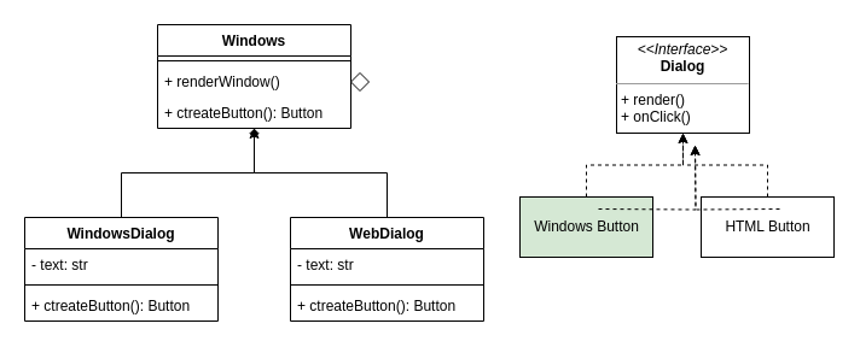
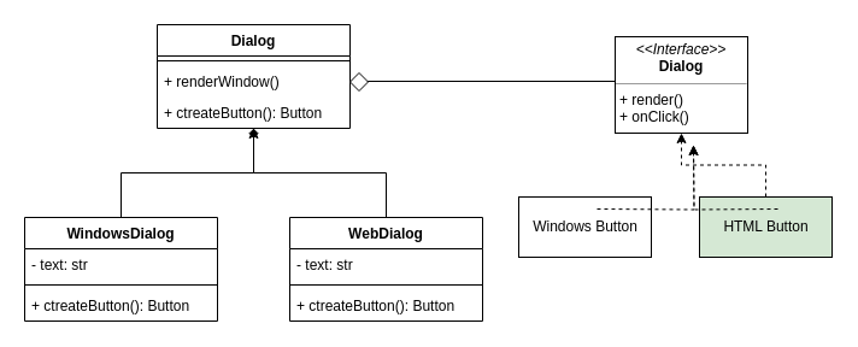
  <mxCell id="0" />
  <mxCell id="1" parent="0" />
- <mxCell id="2" value="Windows" style="swimlane;fontStyle=1;align=center;verticalAlign=top;childLayout=stackLayout;horizontal=1;startSize=26;horizontalStack=0;resizeParent=1;resizeParentMax=0;resizeLast=0;collapsible=1;marginBottom=0;" parent="1" vertex="1"><mxGeometry x="130" y="20" width="160" height="86" as="geometry"><mxRectangle x="130" y="330" width="70" height="26" as="alternateBounds" /></mxGeometry></mxCell>
+ <mxCell id="2" value="Dialog" style="swimlane;fontStyle=1;align=center;verticalAlign=top;childLayout=stackLayout;horizontal=1;startSize=26;horizontalStack=0;resizeParent=1;resizeParentMax=0;resizeLast=0;collapsible=1;marginBottom=0;" parent="1" vertex="1"><mxGeometry x="130" y="20" width="160" height="86" as="geometry"><mxRectangle x="130" y="330" width="70" height="26" as="alternateBounds" /></mxGeometry></mxCell>
  <mxCell id="3" value="" style="line;strokeWidth=1;fillColor=none;align=left;verticalAlign=middle;spacingTop=-1;spacingLeft=3;spacingRight=3;rotatable=0;labelPosition=right;points=[];portConstraint=eastwest;" parent="2" vertex="1"><mxGeometry y="26" width="160" height="8" as="geometry" /></mxCell>
  <mxCell id="4" value="+ renderWindow()&#10;" style="text;strokeColor=none;fillColor=none;align=left;verticalAlign=top;spacingLeft=4;spacingRight=4;overflow=hidden;rotatable=0;points=[[0,0.5],[1,0.5]];portConstraint=eastwest;" parent="2" vertex="1"><mxGeometry y="34" width="160" height="26" as="geometry" /></mxCell>
  <mxCell id="5" value="+ ctreateButton(): Button" style="text;strokeColor=none;fillColor=none;align=left;verticalAlign=top;spacingLeft=4;spacingRight=4;overflow=hidden;rotatable=0;points=[[0,0.5],[1,0.5]];portConstraint=eastwest;" parent="2" vertex="1"><mxGeometry y="60" width="160" height="26" as="geometry" /></mxCell>
  <mxCell id="6" style="edgeStyle=orthogonalEdgeStyle;rounded=0;orthogonalLoop=1;jettySize=auto;html=1;exitX=0.5;exitY=0;exitDx=0;exitDy=0;entryX=0.5;entryY=1;entryDx=0;entryDy=0;" parent="1" source="7" target="2" edge="1"><mxGeometry relative="1" as="geometry" /></mxCell>
  <mxCell id="7" value="WindowsDialog" style="swimlane;fontStyle=1;align=center;verticalAlign=top;childLayout=stackLayout;horizontal=1;startSize=26;horizontalStack=0;resizeParent=1;resizeParentMax=0;resizeLast=0;collapsible=1;marginBottom=0;" parent="1" vertex="1"><mxGeometry x="20" y="180" width="160" height="86" as="geometry" /></mxCell>
  <mxCell id="8" value="- text: str" style="text;strokeColor=none;fillColor=none;align=left;verticalAlign=top;spacingLeft=4;spacingRight=4;overflow=hidden;rotatable=0;points=[[0,0.5],[1,0.5]];portConstraint=eastwest;" parent="7" vertex="1"><mxGeometry y="26" width="160" height="26" as="geometry" /></mxCell>
  <mxCell id="9" value="" style="line;strokeWidth=1;fillColor=none;align=left;verticalAlign=middle;spacingTop=-1;spacingLeft=3;spacingRight=3;rotatable=0;labelPosition=right;points=[];portConstraint=eastwest;" parent="7" vertex="1"><mxGeometry y="52" width="160" height="8" as="geometry" /></mxCell>
  <mxCell id="10" value="+ ctreateButton(): Button" style="text;strokeColor=none;fillColor=none;align=left;verticalAlign=top;spacingLeft=4;spacingRight=4;overflow=hidden;rotatable=0;points=[[0,0.5],[1,0.5]];portConstraint=eastwest;" parent="7" vertex="1"><mxGeometry y="60" width="160" height="26" as="geometry" /></mxCell>
  <mxCell id="11" style="edgeStyle=orthogonalEdgeStyle;rounded=0;orthogonalLoop=1;jettySize=auto;html=1;exitX=0.5;exitY=0;exitDx=0;exitDy=0;entryX=0.5;entryY=1;entryDx=0;entryDy=0;endArrow=diamond;" parent="1" source="12" target="2" edge="1"><mxGeometry relative="1" as="geometry" /></mxCell>
  <mxCell id="12" value="WebDialog" style="swimlane;fontStyle=1;align=center;verticalAlign=top;childLayout=stackLayout;horizontal=1;startSize=26;horizontalStack=0;resizeParent=1;resizeParentMax=0;resizeLast=0;collapsible=1;marginBottom=0;" parent="1" vertex="1"><mxGeometry x="240" y="180" width="160" height="86" as="geometry" /></mxCell>
  <mxCell id="13" value="- text: str" style="text;strokeColor=none;fillColor=none;align=left;verticalAlign=top;spacingLeft=4;spacingRight=4;overflow=hidden;rotatable=0;points=[[0,0.5],[1,0.5]];portConstraint=eastwest;" parent="12" vertex="1"><mxGeometry y="26" width="160" height="26" as="geometry" /></mxCell>
  <mxCell id="14" value="" style="line;strokeWidth=1;fillColor=none;align=left;verticalAlign=middle;spacingTop=-1;spacingLeft=3;spacingRight=3;rotatable=0;labelPosition=right;points=[];portConstraint=eastwest;" parent="12" vertex="1"><mxGeometry y="52" width="160" height="8" as="geometry" /></mxCell>
  <mxCell id="15" value="+ ctreateButton(): Button" style="text;strokeColor=none;fillColor=none;align=left;verticalAlign=top;spacingLeft=4;spacingRight=4;overflow=hidden;rotatable=0;points=[[0,0.5],[1,0.5]];portConstraint=eastwest;" parent="12" vertex="1"><mxGeometry y="60" width="160" height="26" as="geometry" /></mxCell>
  <mxCell id="16" value="&lt;p style=&quot;margin: 0px ; margin-top: 4px ; text-align: center&quot;&gt;&lt;i&gt;&amp;lt;&amp;lt;Interface&amp;gt;&amp;gt;&lt;/i&gt;&lt;br&gt;&lt;b&gt;Dialog&lt;/b&gt;&lt;/p&gt;&lt;hr size=&quot;1&quot;&gt;&lt;p style=&quot;margin: 0px ; margin-left: 4px&quot;&gt;&lt;span style=&quot;text-align: center&quot;&gt;+ render()&lt;/span&gt;&lt;br style=&quot;text-align: center&quot;&gt;&lt;span style=&quot;text-align: center&quot;&gt;+ onClick()&lt;/span&gt;&lt;br&gt;&lt;/p&gt;" style="verticalAlign=top;align=left;overflow=fill;fontSize=12;fontFamily=Helvetica;html=1;" parent="1" vertex="1"><mxGeometry x="510" y="30" width="110" height="80" as="geometry" /></mxCell>
- <mxCell id="17" style="edgeStyle=orthogonalEdgeStyle;rounded=0;orthogonalLoop=1;jettySize=auto;html=1;exitX=0.5;exitY=0;exitDx=0;exitDy=0;entryX=0.5;entryY=1;entryDx=0;entryDy=0;dashed=1;" parent="1" source="18" target="16" edge="1"><mxGeometry relative="1" as="geometry" /></mxCell>
- <mxCell id="18" value="Windows Button" style="html=1;fillColor=#d5e8d4;" parent="1" vertex="1"><mxGeometry x="430" y="163" width="110" height="50" as="geometry" /></mxCell>
+ <mxCell id="18" value="Windows Button" style="html=1;" parent="1" vertex="1"><mxGeometry x="430" y="163" width="110" height="50" as="geometry" /></mxCell>
  <mxCell id="19" style="edgeStyle=orthogonalEdgeStyle;rounded=0;orthogonalLoop=1;jettySize=auto;html=1;exitX=0.5;exitY=0;exitDx=0;exitDy=0;entryX=0.5;entryY=1;entryDx=0;entryDy=0;dashed=1;" parent="1" source="20" target="16" edge="1"><mxGeometry relative="1" as="geometry" /></mxCell>
- <mxCell id="20" value="HTML Button" style="html=1;" parent="1" vertex="1"><mxGeometry x="580" y="163" width="110" height="50" as="geometry" /></mxCell>
+ <mxCell id="20" value="HTML Button" style="html=1;fillColor=#d5e8d4;" parent="1" vertex="1"><mxGeometry x="580" y="163" width="110" height="50" as="geometry" /></mxCell>
+ <mxCell id="21" style="edgeStyle=orthogonalEdgeStyle;rounded=0;orthogonalLoop=1;jettySize=auto;html=1;exitX=0;exitY=0.5;exitDx=0;exitDy=0;entryX=1;entryY=0.5;entryDx=0;entryDy=0;" parent="1" source="16" target="4" edge="1"><mxGeometry relative="1" as="geometry"><Array as="points"><mxPoint x="510" y="67" /></Array></mxGeometry></mxCell>
  <mxCell id="22" value="" style="rhombus;whiteSpace=wrap;html=1;" parent="1" vertex="1"><mxGeometry x="290" y="60" width="15" height="15" as="geometry" /></mxCell>
  <mxCell id="23" style="edgeStyle=orthogonalEdgeStyle;rounded=0;orthogonalLoop=1;jettySize=auto;html=1;exitX=0.5;exitY=0;exitDx=0;exitDy=0;entryX=0.5;entryY=1;entryDx=0;entryDy=0;dashed=1;" edge="1" parent="1"><mxGeometry relative="1" as="geometry"><mxPoint x="495" y="173" as="sourcePoint" /><mxPoint x="575" y="120" as="targetPoint" /></mxGeometry></mxCell>
  <mxCell id="24" style="edgeStyle=orthogonalEdgeStyle;rounded=0;orthogonalLoop=1;jettySize=auto;html=1;exitX=0.5;exitY=0;exitDx=0;exitDy=0;entryX=0.5;entryY=1;entryDx=0;entryDy=0;dashed=1;" edge="1" parent="1"><mxGeometry relative="1" as="geometry"><mxPoint x="645" y="173" as="sourcePoint" /><mxPoint x="575" y="120" as="targetPoint" /></mxGeometry></mxCell>
